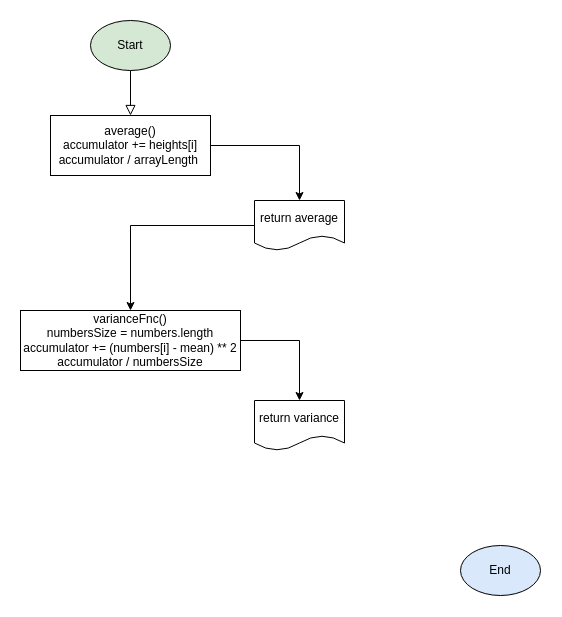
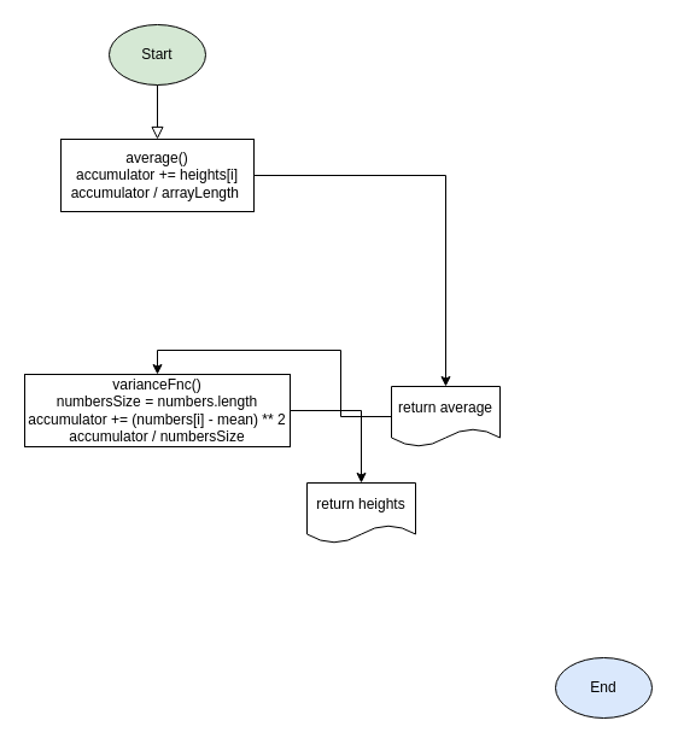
  <mxCell id="0" />
  <mxCell id="1" parent="0" />
  <mxCell id="2" value="" style="rounded=0;html=1;jettySize=auto;orthogonalLoop=1;fontSize=11;endArrow=block;endFill=0;endSize=8;strokeWidth=1;shadow=0;labelBackgroundColor=none;edgeStyle=orthogonalEdgeStyle;entryX=0.5;entryY=0;entryDx=0;entryDy=0;exitX=0.5;exitY=1;exitDx=0;exitDy=0;" parent="1" source="3" edge="1" target="6"><mxGeometry relative="1" as="geometry"><mxPoint x="160" y="180" as="targetPoint" /><mxPoint x="160" y="130" as="sourcePoint" /></mxGeometry></mxCell>
  <mxCell id="3" value="Start" style="ellipse;whiteSpace=wrap;html=1;fillColor=#d5e8d4;" parent="1" vertex="1"><mxGeometry x="90" y="20" width="80" height="50" as="geometry" /></mxCell>
  <mxCell id="4" value="End" style="ellipse;whiteSpace=wrap;html=1;fillColor=#dae8fc;" parent="1" vertex="1"><mxGeometry x="460" y="545" width="80" height="50" as="geometry" /></mxCell>
  <mxCell id="5" style="edgeStyle=orthogonalEdgeStyle;rounded=0;orthogonalLoop=1;jettySize=auto;html=1;entryX=0.5;entryY=0;entryDx=0;entryDy=0;" edge="1" parent="1" source="6" target="10"><mxGeometry relative="1" as="geometry" /></mxCell>
  <mxCell id="6" value="average()&lt;br&gt;&lt;span style=&quot;text-align: left;&quot;&gt;accumulator += heights[i]&lt;br&gt;&lt;/span&gt;accumulator / arrayLength&amp;nbsp;" style="rounded=0;whiteSpace=wrap;html=1;" vertex="1" parent="1"><mxGeometry x="50" y="115" width="160" height="60" as="geometry" /></mxCell>
  <mxCell id="7" style="edgeStyle=orthogonalEdgeStyle;rounded=0;orthogonalLoop=1;jettySize=auto;html=1;entryX=0.5;entryY=0;entryDx=0;entryDy=0;" edge="1" parent="1" source="8" target="11"><mxGeometry relative="1" as="geometry"><mxPoint x="299" y="400" as="targetPoint" /></mxGeometry></mxCell>
  <mxCell id="8" value="varianceFnc()&lt;br&gt;numbersSize = numbers.length&lt;br&gt;accumulator += (numbers[i] - mean) ** 2&lt;br&gt;accumulator / numbersSize" style="rounded=0;whiteSpace=wrap;html=1;" vertex="1" parent="1"><mxGeometry x="20" y="310" width="220" height="60" as="geometry" /></mxCell>
  <mxCell id="9" style="edgeStyle=orthogonalEdgeStyle;rounded=0;orthogonalLoop=1;jettySize=auto;html=1;entryX=0.5;entryY=0;entryDx=0;entryDy=0;" edge="1" parent="1" source="10" target="8"><mxGeometry relative="1" as="geometry" /></mxCell>
- <mxCell id="10" value="return average" style="shape=document;whiteSpace=wrap;html=1;boundedLbl=1;" vertex="1" parent="1"><mxGeometry x="254" y="200" width="90" height="50" as="geometry" /></mxCell>
- <mxCell id="11" value="return variance" style="shape=document;whiteSpace=wrap;html=1;boundedLbl=1;" vertex="1" parent="1"><mxGeometry x="254" y="400" width="90" height="50" as="geometry" /></mxCell>
+ <mxCell id="10" value="return average" style="shape=document;whiteSpace=wrap;html=1;boundedLbl=1;" vertex="1" parent="1"><mxGeometry x="324" y="320" width="90" height="50" as="geometry" /></mxCell>
+ <mxCell id="11" value="return heights" style="shape=document;whiteSpace=wrap;html=1;boundedLbl=1;" vertex="1" parent="1"><mxGeometry x="254" y="400" width="90" height="50" as="geometry" /></mxCell>
